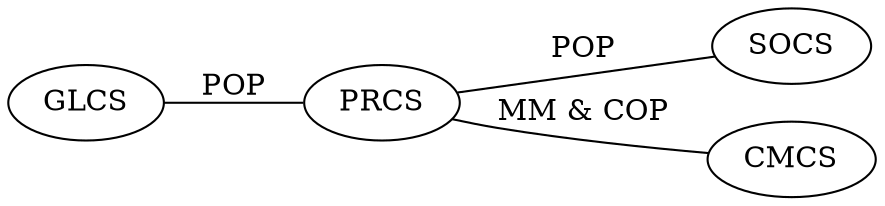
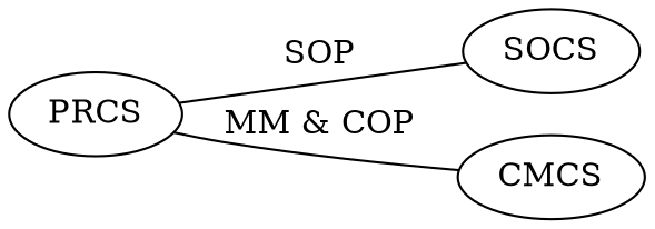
  graph {
    rankdir=LR
-   GLCS
    PRCS
    SOCS
    CMCS
-   GLCS -- PRCS [label=POP]
-   PRCS -- SOCS [label=POP]
+   PRCS -- SOCS [label=SOP]
    PRCS -- CMCS [label="MM & COP"]
  }
